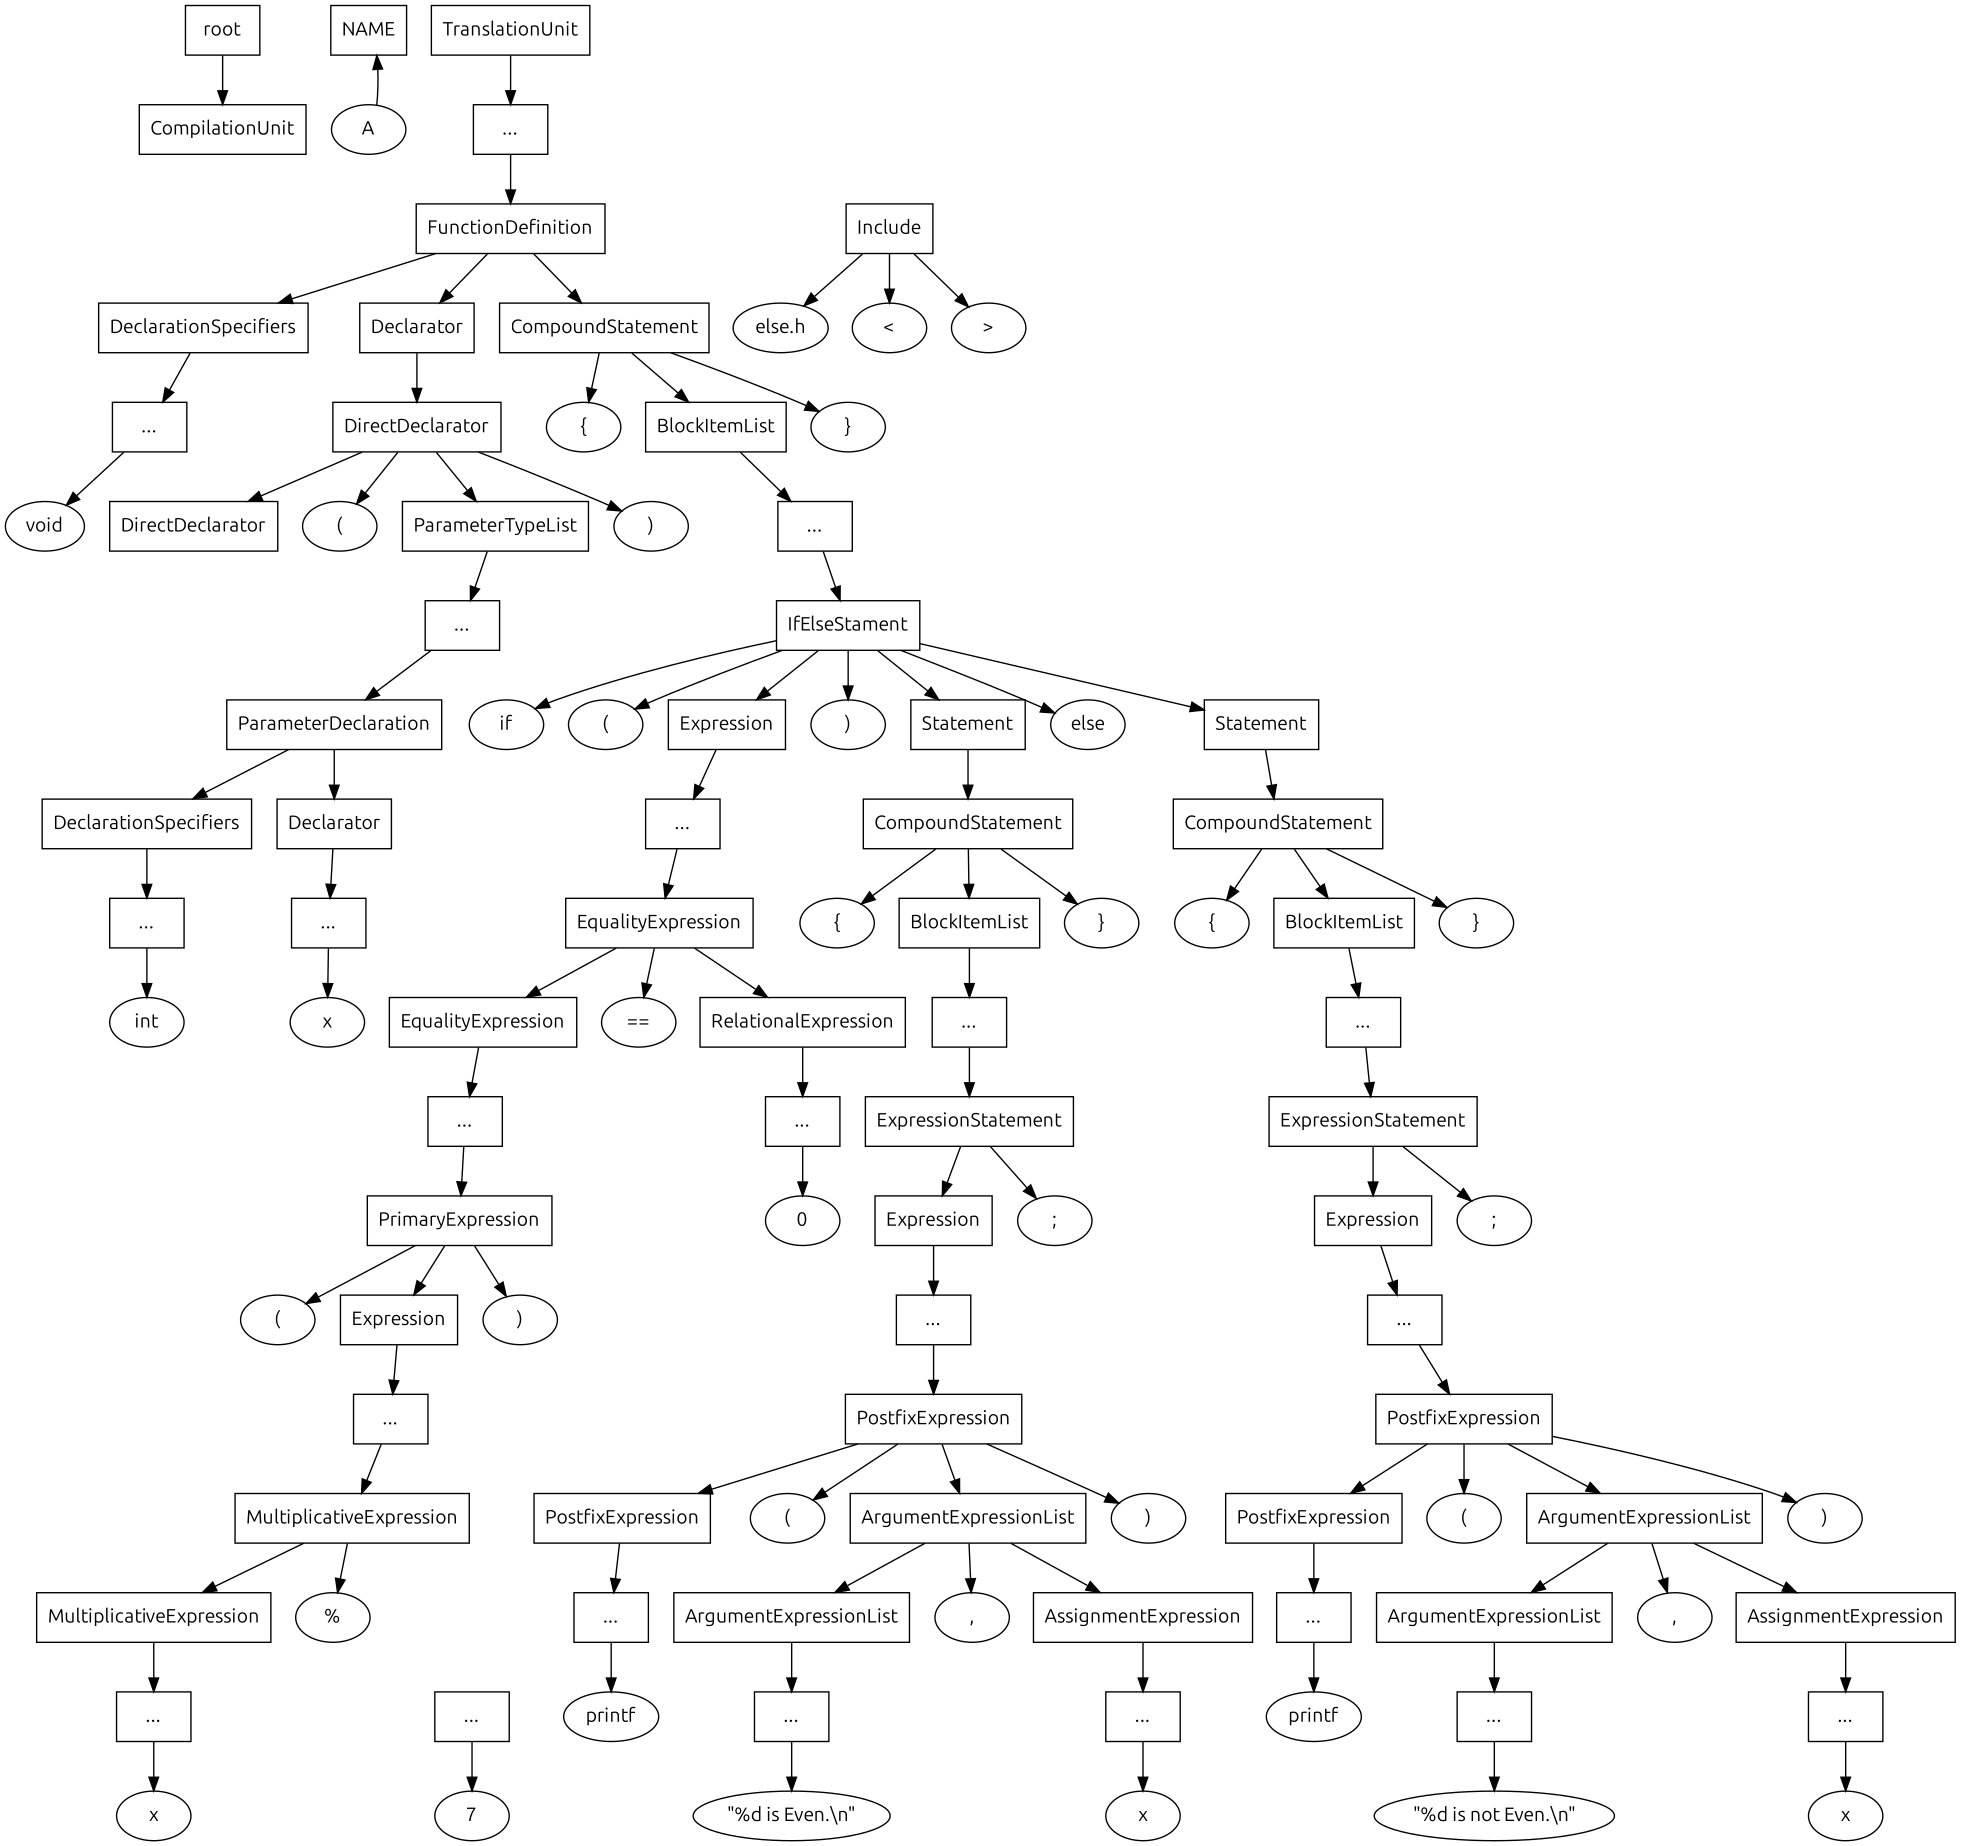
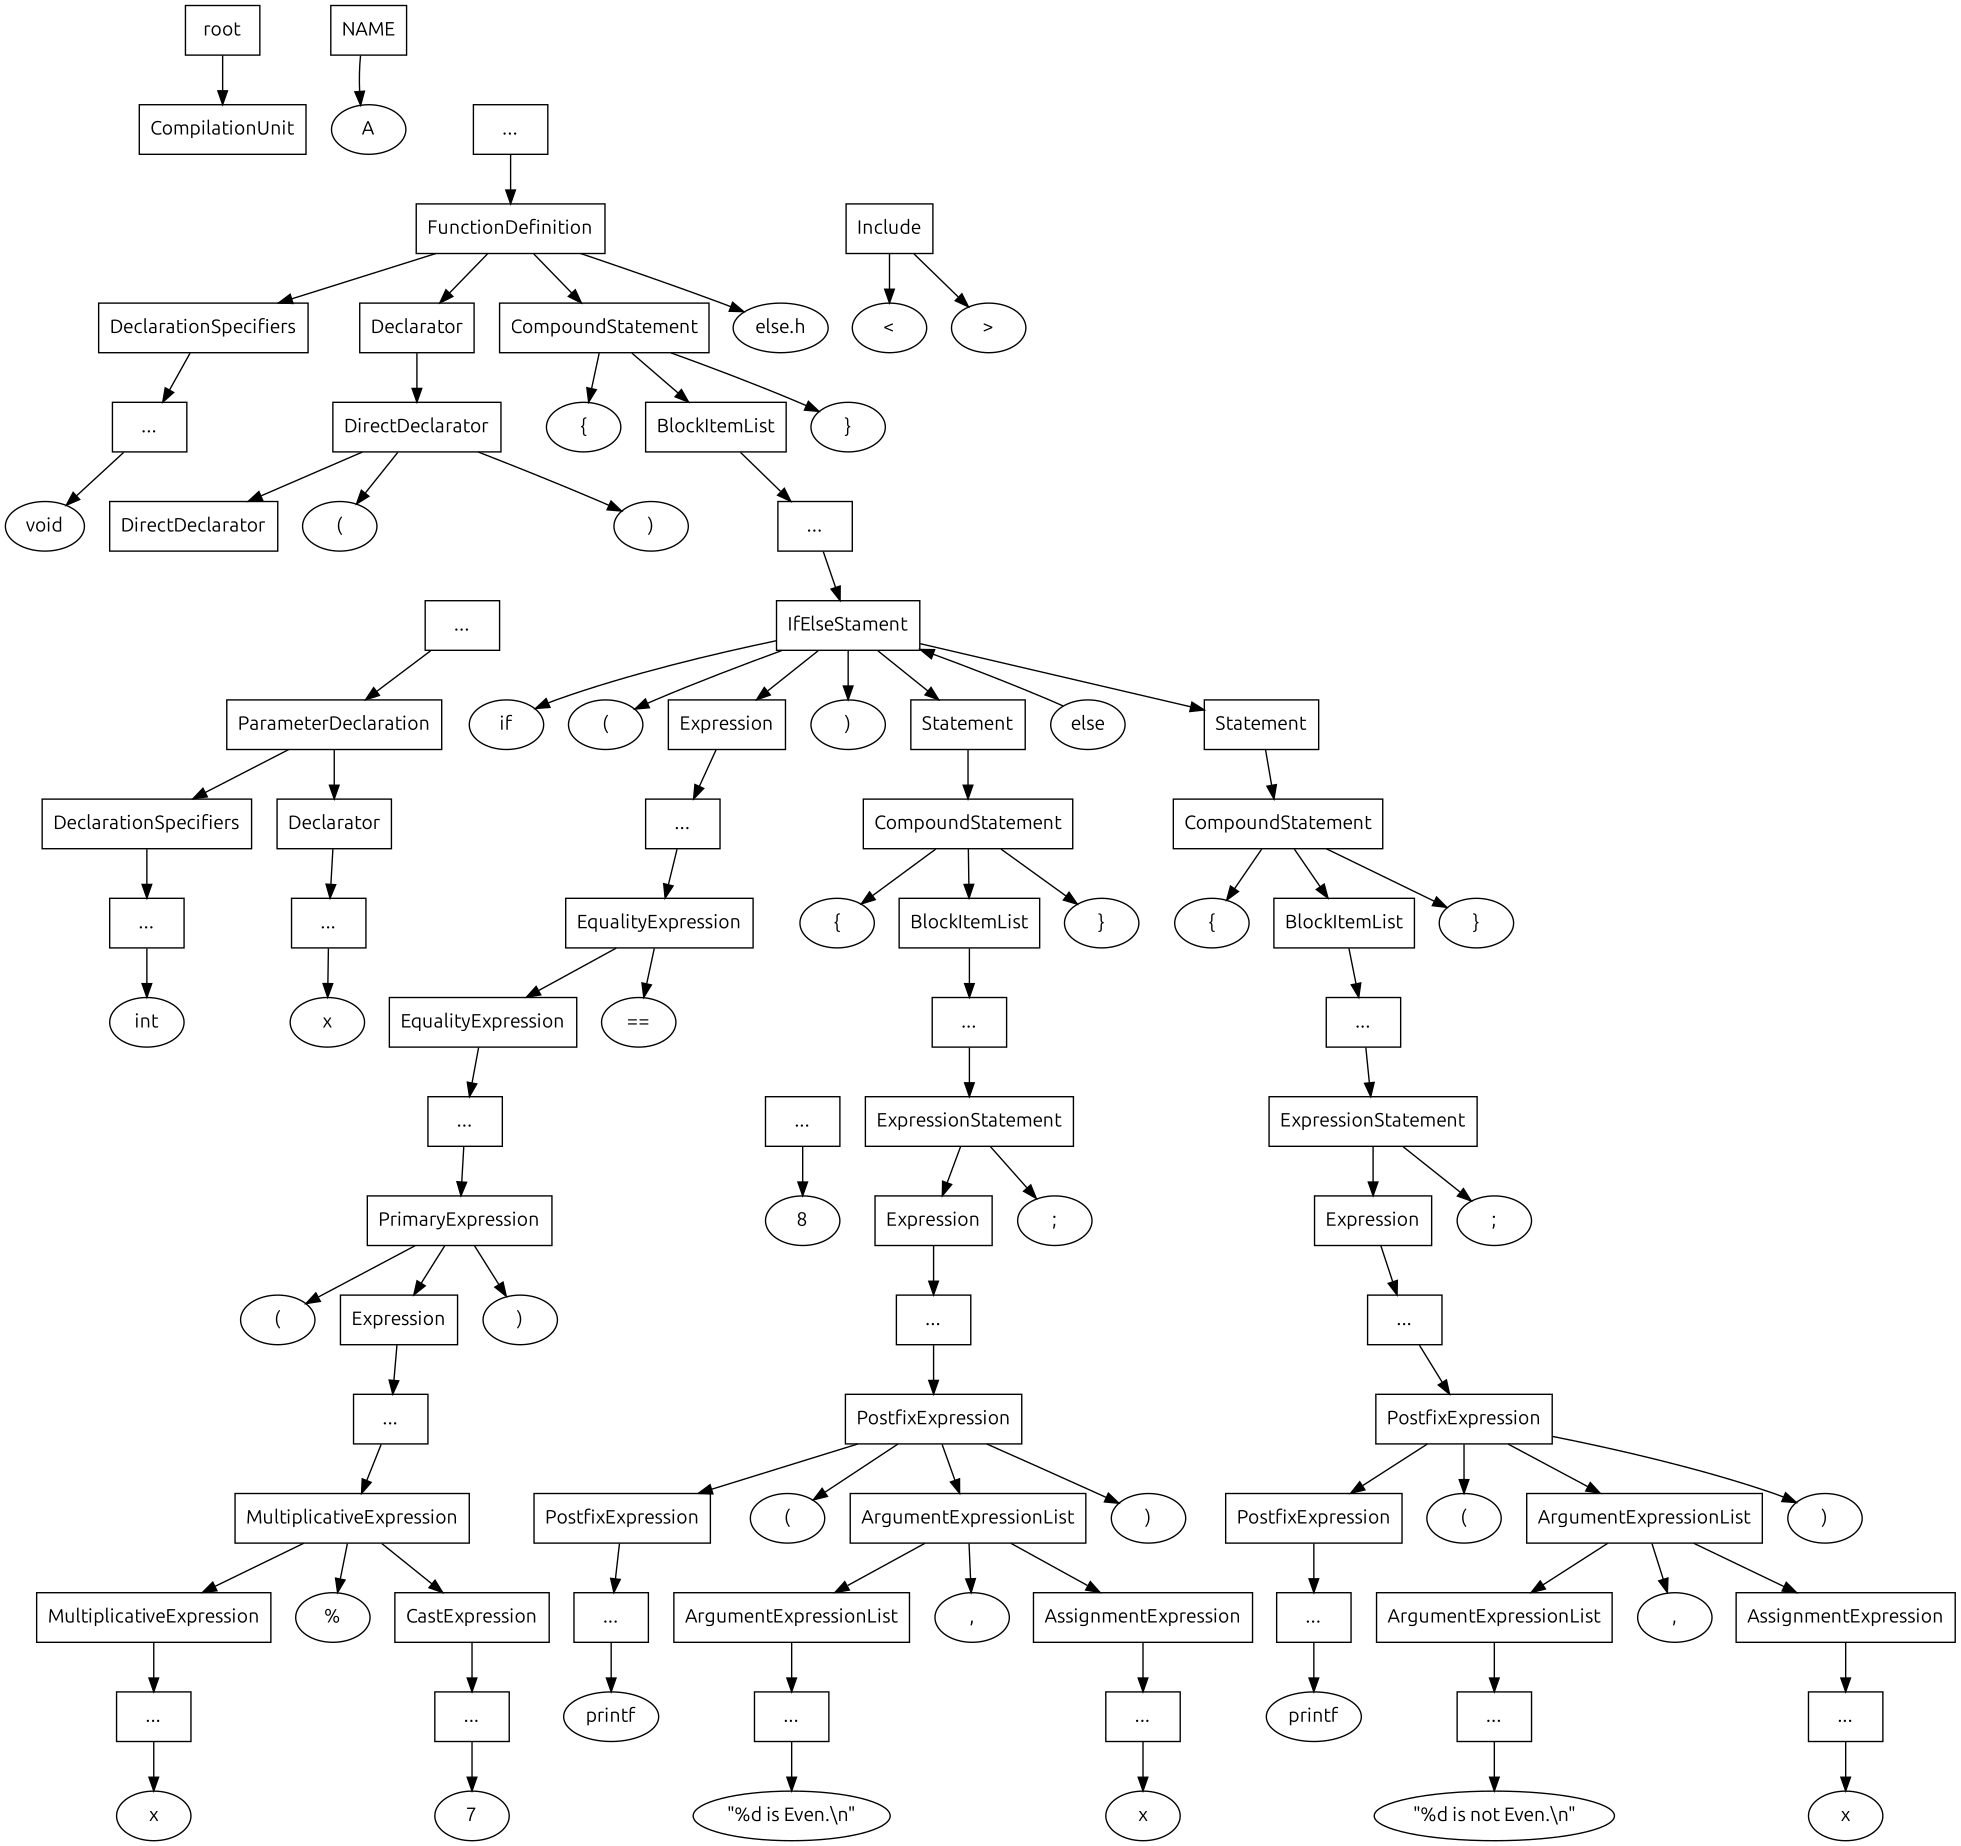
  digraph {
    fontname=Ubuntu
    splines=TRUE
    node [fontname=Ubuntu shape=rectangle]
    edge [fontname=Ubuntu]
    n1 [label=root]
    n2 [label=CompilationUnit]
    n3 [label=NAME]
    n4 [label=A shape=ellipse]
-   n5 [label=TranslationUnit]
    n6 [label="..."]
    n7 [label=Include]
    n8 [label="<" shape=ellipse]
    n9 [label="else.h" shape=ellipse]
    n10 [label=">" shape=ellipse]
    n11 [label=FunctionDefinition]
    n12 [label=DeclarationSpecifiers]
    n13 [label=Declarator]
    n14 [label=CompoundStatement]
    n15 [label="..."]
    n16 [label=DirectDeclarator]
    n17 [label="{" shape=ellipse]
    n18 [label=BlockItemList]
    n19 [label="}" shape=ellipse]
    n20 [label=void shape=ellipse]
    n21 [label=DirectDeclarator]
    n22 [label="(" shape=ellipse]
-   n23 [label=ParameterTypeList]
    n24 [label=")" shape=ellipse]
    n25 [label="..."]
    n26 [label=ParameterDeclaration]
    n27 [label=DeclarationSpecifiers]
    n28 [label=Declarator]
    n29 [label="..."]
    n30 [label="..."]
    n31 [label=int shape=ellipse]
    n32 [label=x shape=ellipse]
    n33 [label="..."]
    n34 [label=IfElseStament]
    n35 [label=if shape=ellipse]
    n36 [label="(" shape=ellipse]
    n37 [label=Expression]
    n38 [label=")" shape=ellipse]
    n39 [label=Statement]
    n40 [label=else shape=ellipse]
    n41 [label=Statement]
    n42 [label="..."]
    n43 [label=CompoundStatement]
    n44 [label=CompoundStatement]
    n45 [label=EqualityExpression]
    n46 [label=EqualityExpression]
    n47 [label="==" shape=ellipse]
-   n48 [label=RelationalExpression]
    n49 [label="..."]
    n50 [label="..."]
    n51 [label=PrimaryExpression]
    n52 [label="(" shape=ellipse]
    n53 [label=Expression]
    n54 [label=")" shape=ellipse]
    n55 [label="..."]
    n56 [label=MultiplicativeExpression]
    n57 [label=MultiplicativeExpression]
    n58 [label="%" shape=ellipse]
+   n59 [label=CastExpression]
    n60 [label="..."]
    n61 [label="..."]
    n62 [label=x shape=ellipse]
    n63 [label=7 shape=ellipse]
-   n64 [label=0 shape=ellipse]
+   n64 [label=8 shape=ellipse]
    n65 [label="{" shape=ellipse]
    n66 [label=BlockItemList]
    n67 [label="}" shape=ellipse]
    n68 [label="..."]
    n69 [label=ExpressionStatement]
    n70 [label=Expression]
    n71 [label=";" shape=ellipse]
    n72 [label="..."]
    n73 [label=PostfixExpression]
    n74 [label=PostfixExpression]
    n75 [label="(" shape=ellipse]
    n76 [label=ArgumentExpressionList]
    n77 [label=")" shape=ellipse]
    n78 [label="..."]
    n79 [label=ArgumentExpressionList]
    n80 [label="," shape=ellipse]
    n81 [label=AssignmentExpression]
    n82 [label=printf shape=ellipse]
    n83 [label="..."]
    n84 [label="..."]
    n85 [label="\"%d is Even.\\n\"" shape=ellipse]
    n86 [label=x shape=ellipse]
    n87 [label="{" shape=ellipse]
    n88 [label=BlockItemList]
    n89 [label="}" shape=ellipse]
    n90 [label="..."]
    n91 [label=ExpressionStatement]
    n92 [label=Expression]
    n93 [label=";" shape=ellipse]
    n94 [label="..."]
    n95 [label=PostfixExpression]
    n96 [label=PostfixExpression]
    n97 [label="(" shape=ellipse]
    n98 [label=ArgumentExpressionList]
    n99 [label=")" shape=ellipse]
    n100 [label="..."]
    n101 [label=ArgumentExpressionList]
    n102 [label="," shape=ellipse]
    n103 [label=AssignmentExpression]
    n104 [label=printf shape=ellipse]
    n105 [label="..."]
    n106 [label="..."]
    n107 [label="\"%d is not Even.\\n\"" shape=ellipse]
    n108 [label=x shape=ellipse]
    n1 -> n2
-   n4 -> n3
-   n5 -> n6
+   n3 -> n4
    n6 -> n11
    n7 -> n8
-   n7 -> n9
+   n11 -> n9
    n7 -> n10
    n11 -> n12
    n11 -> n13
    n11 -> n14
    n12 -> n15
    n13 -> n16
    n14 -> n17
    n14 -> n18
    n14 -> n19
    n15 -> n20
    n16 -> n21
    n16 -> n22
-   n16 -> n23
    n16 -> n24
    n18 -> n33
-   n23 -> n25
    n25 -> n26
    n26 -> n27
    n26 -> n28
    n27 -> n29
    n28 -> n30
    n29 -> n31
    n30 -> n32
    n33 -> n34
    n34 -> n35
    n34 -> n36
    n34 -> n37
    n34 -> n38
    n34 -> n39
-   n34 -> n40
+   n40 -> n34
    n34 -> n41
    n37 -> n42
    n39 -> n43
    n41 -> n44
    n42 -> n45
    n43 -> n65
    n43 -> n66
    n43 -> n67
    n44 -> n87
    n44 -> n88
    n44 -> n89
    n45 -> n46
    n45 -> n47
-   n45 -> n48
    n46 -> n49
-   n48 -> n50
    n49 -> n51
    n50 -> n64
    n51 -> n52
    n51 -> n53
    n51 -> n54
    n53 -> n55
    n55 -> n56
    n56 -> n57
    n56 -> n58
+   n56 -> n59
    n57 -> n60
+   n59 -> n61
    n60 -> n62
    n61 -> n63
    n66 -> n68
    n68 -> n69
    n69 -> n70
    n69 -> n71
    n70 -> n72
    n72 -> n73
    n73 -> n74
    n73 -> n75
    n73 -> n76
    n73 -> n77
    n74 -> n78
    n76 -> n79
    n76 -> n80
    n76 -> n81
    n78 -> n82
    n79 -> n83
    n81 -> n84
    n83 -> n85
    n84 -> n86
    n88 -> n90
    n90 -> n91
    n91 -> n92
    n91 -> n93
    n92 -> n94
    n94 -> n95
    n95 -> n96
    n95 -> n97
    n95 -> n98
    n95 -> n99
    n96 -> n100
    n98 -> n101
    n98 -> n102
    n98 -> n103
    n100 -> n104
    n101 -> n105
    n103 -> n106
    n105 -> n107
    n106 -> n108
  }
